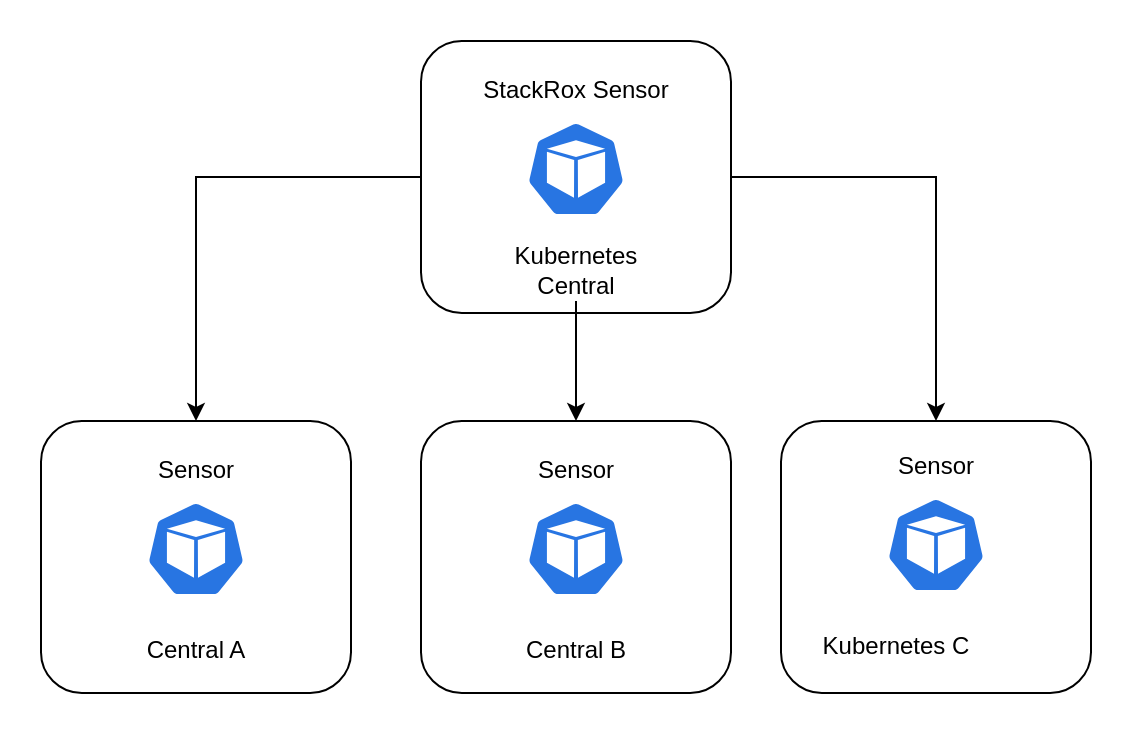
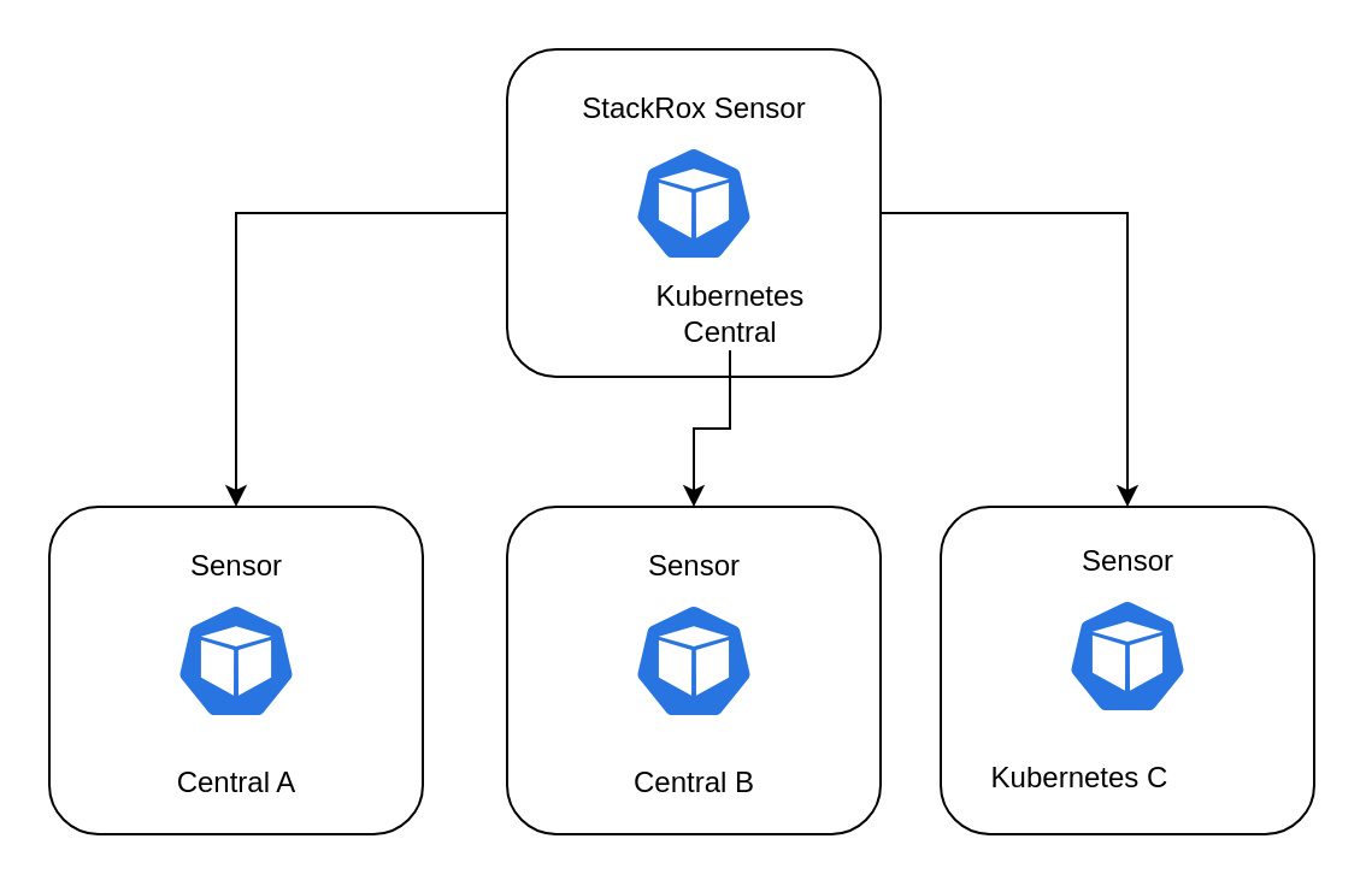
  <mxCell id="0" />
  <mxCell id="1" parent="0" />
  <mxCell id="2" style="edgeStyle=orthogonalEdgeStyle;rounded=0;orthogonalLoop=1;jettySize=auto;html=1;entryX=0.5;entryY=0;entryDx=0;entryDy=0;" edge="1" parent="1" source="4" target="9"><mxGeometry relative="1" as="geometry" /></mxCell>
  <mxCell id="3" style="edgeStyle=orthogonalEdgeStyle;rounded=0;orthogonalLoop=1;jettySize=auto;html=1;entryX=0.5;entryY=0;entryDx=0;entryDy=0;" edge="1" parent="1" source="4" target="17"><mxGeometry relative="1" as="geometry" /></mxCell>
  <mxCell id="4" value="" style="rounded=1;whiteSpace=wrap;html=1;" vertex="1" parent="1"><mxGeometry x="210" y="20" width="155" height="136" as="geometry" /></mxCell>
  <mxCell id="5" value="&lt;br&gt;&lt;br&gt;" style="sketch=0;html=1;dashed=0;whitespace=wrap;fillColor=#2875E2;strokeColor=#ffffff;points=[[0.005,0.63,0],[0.1,0.2,0],[0.9,0.2,0],[0.5,0,0],[0.995,0.63,0],[0.72,0.99,0],[0.5,1,0],[0.28,0.99,0]];shape=mxgraph.kubernetes.icon;prIcon=pod" vertex="1" parent="1"><mxGeometry x="262.5" y="60" width="50" height="48" as="geometry" /></mxCell>
  <mxCell id="6" value="StackRox Sensor" style="text;html=1;strokeColor=none;fillColor=none;align=center;verticalAlign=middle;whiteSpace=wrap;rounded=0;" vertex="1" parent="1"><mxGeometry x="237.5" y="30" width="100" height="30" as="geometry" /></mxCell>
  <mxCell id="7" style="edgeStyle=orthogonalEdgeStyle;rounded=0;orthogonalLoop=1;jettySize=auto;html=1;entryX=0.5;entryY=0;entryDx=0;entryDy=0;" edge="1" parent="1" source="8" target="13"><mxGeometry relative="1" as="geometry" /></mxCell>
- <mxCell id="8" value="Kubernetes Central" style="text;html=1;strokeColor=none;fillColor=none;align=center;verticalAlign=middle;whiteSpace=wrap;rounded=0;" vertex="1" parent="1"><mxGeometry x="237.5" y="120" width="100" height="30" as="geometry" /></mxCell>
+ <mxCell id="8" value="Kubernetes Central" style="text;html=1;strokeColor=none;fillColor=none;align=center;verticalAlign=middle;whiteSpace=wrap;rounded=0;" vertex="1" parent="1"><mxGeometry x="252.5" y="115" width="100" height="30" as="geometry" /></mxCell>
  <mxCell id="9" value="" style="rounded=1;whiteSpace=wrap;html=1;" vertex="1" parent="1"><mxGeometry x="20" y="210" width="155" height="136" as="geometry" /></mxCell>
  <mxCell id="10" value="&lt;br&gt;&lt;br&gt;" style="sketch=0;html=1;dashed=0;whitespace=wrap;fillColor=#2875E2;strokeColor=#ffffff;points=[[0.005,0.63,0],[0.1,0.2,0],[0.9,0.2,0],[0.5,0,0],[0.995,0.63,0],[0.72,0.99,0],[0.5,1,0],[0.28,0.99,0]];shape=mxgraph.kubernetes.icon;prIcon=pod" vertex="1" parent="1"><mxGeometry x="72.5" y="250" width="50" height="48" as="geometry" /></mxCell>
  <mxCell id="11" value="Sensor" style="text;html=1;strokeColor=none;fillColor=none;align=center;verticalAlign=middle;whiteSpace=wrap;rounded=0;" vertex="1" parent="1"><mxGeometry x="47.5" y="220" width="100" height="30" as="geometry" /></mxCell>
  <mxCell id="12" value="Central A" style="text;html=1;strokeColor=none;fillColor=none;align=center;verticalAlign=middle;whiteSpace=wrap;rounded=0;" vertex="1" parent="1"><mxGeometry x="47.5" y="310" width="100" height="30" as="geometry" /></mxCell>
  <mxCell id="13" value="" style="rounded=1;whiteSpace=wrap;html=1;" vertex="1" parent="1"><mxGeometry x="210" y="210" width="155" height="136" as="geometry" /></mxCell>
  <mxCell id="14" value="&lt;br&gt;&lt;br&gt;" style="sketch=0;html=1;dashed=0;whitespace=wrap;fillColor=#2875E2;strokeColor=#ffffff;points=[[0.005,0.63,0],[0.1,0.2,0],[0.9,0.2,0],[0.5,0,0],[0.995,0.63,0],[0.72,0.99,0],[0.5,1,0],[0.28,0.99,0]];shape=mxgraph.kubernetes.icon;prIcon=pod" vertex="1" parent="1"><mxGeometry x="262.5" y="250" width="50" height="48" as="geometry" /></mxCell>
  <mxCell id="15" value="Sensor" style="text;html=1;strokeColor=none;fillColor=none;align=center;verticalAlign=middle;whiteSpace=wrap;rounded=0;" vertex="1" parent="1"><mxGeometry x="237.5" y="220" width="100" height="30" as="geometry" /></mxCell>
  <mxCell id="16" value="Central B" style="text;html=1;strokeColor=none;fillColor=none;align=center;verticalAlign=middle;whiteSpace=wrap;rounded=0;" vertex="1" parent="1"><mxGeometry x="237.5" y="310" width="100" height="30" as="geometry" /></mxCell>
  <mxCell id="17" value="" style="rounded=1;whiteSpace=wrap;html=1;" vertex="1" parent="1"><mxGeometry x="390" y="210" width="155" height="136" as="geometry" /></mxCell>
  <mxCell id="18" value="&lt;br&gt;&lt;br&gt;" style="sketch=0;html=1;dashed=0;whitespace=wrap;fillColor=#2875E2;strokeColor=#ffffff;points=[[0.005,0.63,0],[0.1,0.2,0],[0.9,0.2,0],[0.5,0,0],[0.995,0.63,0],[0.72,0.99,0],[0.5,1,0],[0.28,0.99,0]];shape=mxgraph.kubernetes.icon;prIcon=pod" vertex="1" parent="1"><mxGeometry x="442.5" y="248" width="50" height="48" as="geometry" /></mxCell>
  <mxCell id="19" value="Sensor" style="text;html=1;strokeColor=none;fillColor=none;align=center;verticalAlign=middle;whiteSpace=wrap;rounded=0;" vertex="1" parent="1"><mxGeometry x="417.5" y="218" width="100" height="30" as="geometry" /></mxCell>
  <mxCell id="20" value="Kubernetes C" style="text;html=1;strokeColor=none;fillColor=none;align=center;verticalAlign=middle;whiteSpace=wrap;rounded=0;" vertex="1" parent="1"><mxGeometry x="397.5" y="308" width="100" height="30" as="geometry" /></mxCell>
